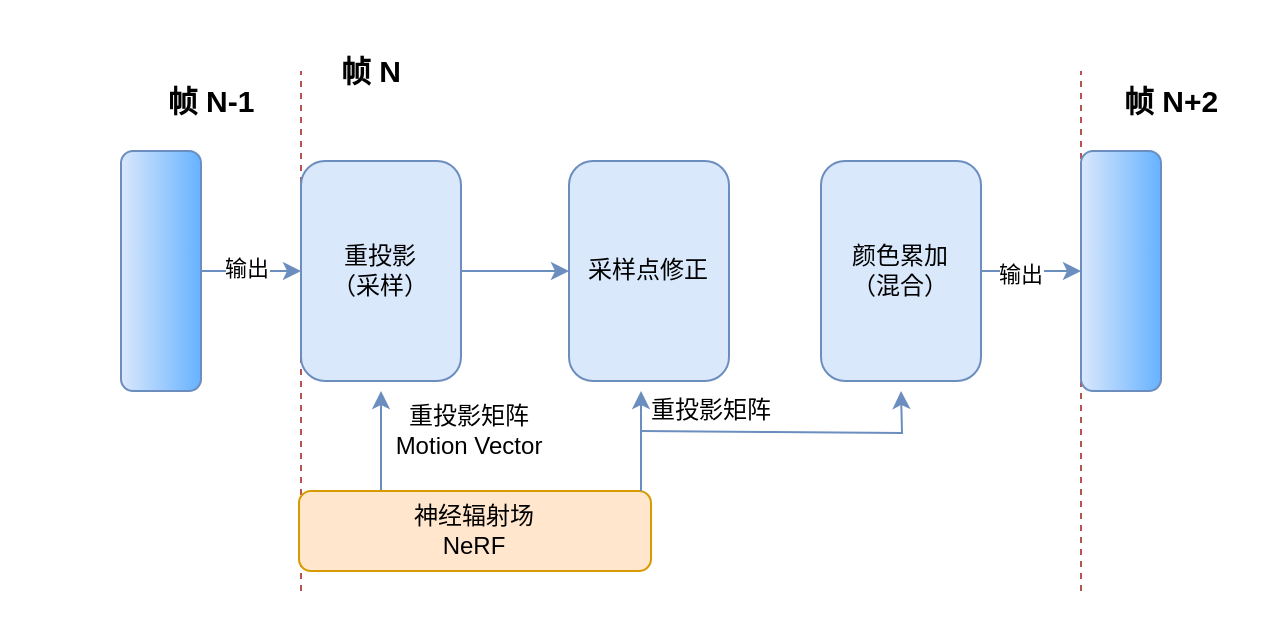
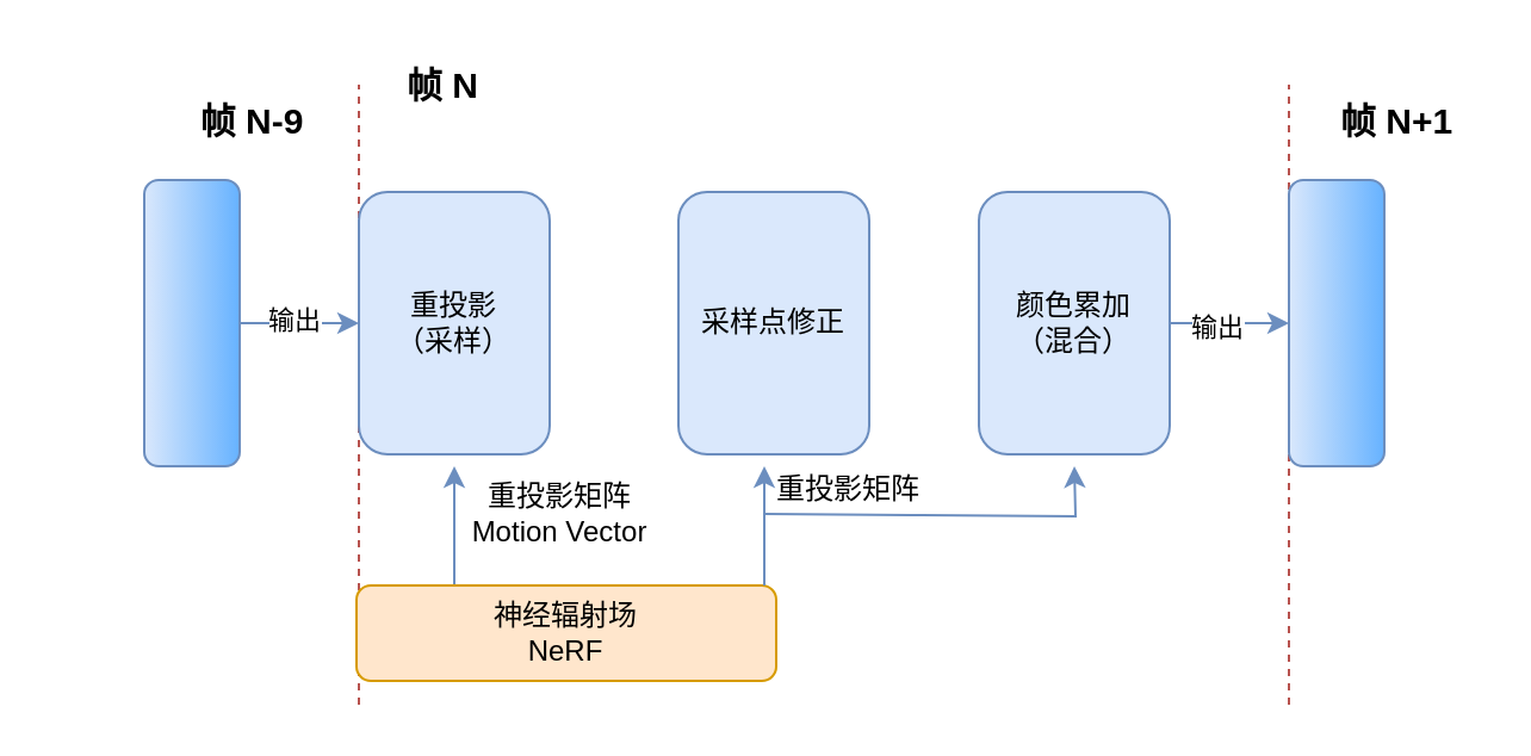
  <mxCell id="0" />
  <mxCell id="1" parent="0" />
  <mxCell id="2" style="edgeStyle=orthogonalEdgeStyle;rounded=0;orthogonalLoop=1;jettySize=auto;html=1;exitX=0.5;exitY=0;exitDx=0;exitDy=0;fillColor=#dae8fc;strokeColor=#6c8ebf;" edge="1" parent="1" source="4"><mxGeometry relative="1" as="geometry"><mxPoint x="150" y="135" as="targetPoint" /></mxGeometry></mxCell>
  <mxCell id="3" value="输出" style="edgeLabel;html=1;align=center;verticalAlign=middle;resizable=0;points=[];" vertex="1" connectable="0" parent="2"><mxGeometry x="-0.127" y="2" relative="1" as="geometry"><mxPoint as="offset" /></mxGeometry></mxCell>
  <mxCell id="4" value="" style="rounded=1;whiteSpace=wrap;html=1;rotation=90;fillColor=#dae8fc;strokeColor=#6c8ebf;gradientColor=#66B2FF;gradientDirection=north;" vertex="1" parent="1"><mxGeometry x="20" y="115" width="120" height="40" as="geometry" /></mxCell>
  <mxCell id="5" value="" style="endArrow=none;dashed=1;html=1;rounded=0;fillColor=#f8cecc;strokeColor=#b85450;" edge="1" parent="1"><mxGeometry width="50" height="50" relative="1" as="geometry"><mxPoint x="150" y="295" as="sourcePoint" /><mxPoint x="150" y="35" as="targetPoint" /></mxGeometry></mxCell>
- <mxCell id="6" value="&lt;font style=&quot;font-size: 15px;&quot;&gt;&lt;b&gt;帧 N-1&lt;/b&gt;&lt;/font&gt;" style="text;html=1;align=center;verticalAlign=middle;resizable=0;points=[];autosize=1;strokeColor=none;fillColor=none;" vertex="1" parent="1"><mxGeometry x="70" y="35" width="70" height="30" as="geometry" /></mxCell>
+ <mxCell id="6" value="&lt;font style=&quot;font-size: 15px;&quot;&gt;&lt;b&gt;帧 N-9&lt;/b&gt;&lt;/font&gt;" style="text;html=1;align=center;verticalAlign=middle;resizable=0;points=[];autosize=1;strokeColor=none;fillColor=none;" vertex="1" parent="1"><mxGeometry x="70" y="35" width="70" height="30" as="geometry" /></mxCell>
  <mxCell id="7" value="&lt;font style=&quot;font-size: 15px;&quot;&gt;&lt;b&gt;帧 N&lt;/b&gt;&lt;/font&gt;" style="text;html=1;align=center;verticalAlign=middle;resizable=0;points=[];autosize=1;strokeColor=none;fillColor=none;" vertex="1" parent="1"><mxGeometry x="160" y="20" width="50" height="30" as="geometry" /></mxCell>
- <mxCell id="8" style="edgeStyle=orthogonalEdgeStyle;rounded=0;orthogonalLoop=1;jettySize=auto;html=1;exitX=1;exitY=0.5;exitDx=0;exitDy=0;entryX=0;entryY=0.5;entryDx=0;entryDy=0;fillColor=#dae8fc;strokeColor=#6c8ebf;" edge="1" parent="1" source="9" target="10"><mxGeometry relative="1" as="geometry" /></mxCell>
  <mxCell id="9" value="重投影&lt;div&gt;（采样）&lt;/div&gt;" style="rounded=1;whiteSpace=wrap;html=1;rotation=0;fillColor=#dae8fc;strokeColor=#6c8ebf;gradientDirection=north;" vertex="1" parent="1"><mxGeometry x="150" y="80" width="80" height="110" as="geometry" /></mxCell>
  <mxCell id="10" value="采样点修正" style="rounded=1;whiteSpace=wrap;html=1;rotation=0;fillColor=#dae8fc;strokeColor=#6c8ebf;gradientDirection=north;" vertex="1" parent="1"><mxGeometry x="284" y="80" width="80" height="110" as="geometry" /></mxCell>
  <mxCell id="11" style="edgeStyle=orthogonalEdgeStyle;rounded=0;orthogonalLoop=1;jettySize=auto;html=1;exitX=1;exitY=0.5;exitDx=0;exitDy=0;fillColor=#dae8fc;strokeColor=#6c8ebf;" edge="1" parent="1" source="13"><mxGeometry relative="1" as="geometry"><mxPoint x="540" y="135" as="targetPoint" /></mxGeometry></mxCell>
  <mxCell id="12" value="输出" style="edgeLabel;html=1;align=center;verticalAlign=middle;resizable=0;points=[];" vertex="1" connectable="0" parent="11"><mxGeometry x="-0.264" y="-1" relative="1" as="geometry"><mxPoint as="offset" /></mxGeometry></mxCell>
  <mxCell id="13" value="颜色累加&lt;div&gt;（混合）&lt;/div&gt;" style="rounded=1;whiteSpace=wrap;html=1;rotation=0;fillColor=#dae8fc;strokeColor=#6c8ebf;gradientDirection=north;" vertex="1" parent="1"><mxGeometry x="410" y="80" width="80" height="110" as="geometry" /></mxCell>
  <mxCell id="14" value="" style="endArrow=none;dashed=1;html=1;rounded=0;fillColor=#f8cecc;strokeColor=#b85450;" edge="1" parent="1"><mxGeometry width="50" height="50" relative="1" as="geometry"><mxPoint x="540" y="295" as="sourcePoint" /><mxPoint x="540" y="35" as="targetPoint" /></mxGeometry></mxCell>
- <mxCell id="15" value="&lt;font style=&quot;font-size: 15px;&quot;&gt;&lt;b&gt;帧 N+2&lt;/b&gt;&lt;/font&gt;" style="text;html=1;align=center;verticalAlign=middle;resizable=0;points=[];autosize=1;strokeColor=none;fillColor=none;" vertex="1" parent="1"><mxGeometry x="550" y="35" width="70" height="30" as="geometry" /></mxCell>
+ <mxCell id="15" value="&lt;font style=&quot;font-size: 15px;&quot;&gt;&lt;b&gt;帧 N+1&lt;/b&gt;&lt;/font&gt;" style="text;html=1;align=center;verticalAlign=middle;resizable=0;points=[];autosize=1;strokeColor=none;fillColor=none;" vertex="1" parent="1"><mxGeometry x="550" y="35" width="70" height="30" as="geometry" /></mxCell>
  <mxCell id="16" value="" style="rounded=1;whiteSpace=wrap;html=1;rotation=90;fillColor=#dae8fc;strokeColor=#6c8ebf;gradientColor=#66B2FF;gradientDirection=north;" vertex="1" parent="1"><mxGeometry x="500" y="115" width="120" height="40" as="geometry" /></mxCell>
  <mxCell id="17" style="edgeStyle=orthogonalEdgeStyle;rounded=0;orthogonalLoop=1;jettySize=auto;html=1;exitX=0.25;exitY=0;exitDx=0;exitDy=0;fillColor=#dae8fc;strokeColor=#6c8ebf;" edge="1" parent="1" source="19"><mxGeometry relative="1" as="geometry"><mxPoint x="190" y="195" as="targetPoint" /><Array as="points"><mxPoint x="208" y="255" /><mxPoint x="190" y="255" /></Array></mxGeometry></mxCell>
  <mxCell id="18" style="edgeStyle=orthogonalEdgeStyle;rounded=0;orthogonalLoop=1;jettySize=auto;html=1;fillColor=#dae8fc;strokeColor=#6c8ebf;" edge="1" parent="1"><mxGeometry relative="1" as="geometry"><mxPoint x="320" y="215" as="sourcePoint" /><mxPoint x="450" y="195" as="targetPoint" /></mxGeometry></mxCell>
  <mxCell id="19" value="神经辐射场&lt;div&gt;NeRF&lt;/div&gt;" style="rounded=1;whiteSpace=wrap;html=1;fillColor=#ffe6cc;strokeColor=#d79b00;" vertex="1" parent="1"><mxGeometry x="149" y="245" width="176" height="40" as="geometry" /></mxCell>
  <mxCell id="20" style="edgeStyle=orthogonalEdgeStyle;rounded=0;orthogonalLoop=1;jettySize=auto;html=1;fillColor=#dae8fc;strokeColor=#6c8ebf;" edge="1" parent="1" source="19"><mxGeometry relative="1" as="geometry"><mxPoint x="320" y="195" as="targetPoint" /><Array as="points"><mxPoint x="320" y="225" /><mxPoint x="320" y="225" /></Array></mxGeometry></mxCell>
  <mxCell id="21" value="重投影矩阵&lt;div&gt;Motion Vector&lt;/div&gt;" style="text;html=1;align=center;verticalAlign=middle;resizable=0;points=[];autosize=1;strokeColor=none;fillColor=none;" vertex="1" parent="1"><mxGeometry x="184" y="195" width="100" height="40" as="geometry" /></mxCell>
  <mxCell id="22" value="重投影矩阵" style="text;html=1;align=center;verticalAlign=middle;resizable=0;points=[];autosize=1;strokeColor=none;fillColor=none;" vertex="1" parent="1"><mxGeometry x="320" y="190" width="70" height="30" as="geometry" /></mxCell>
